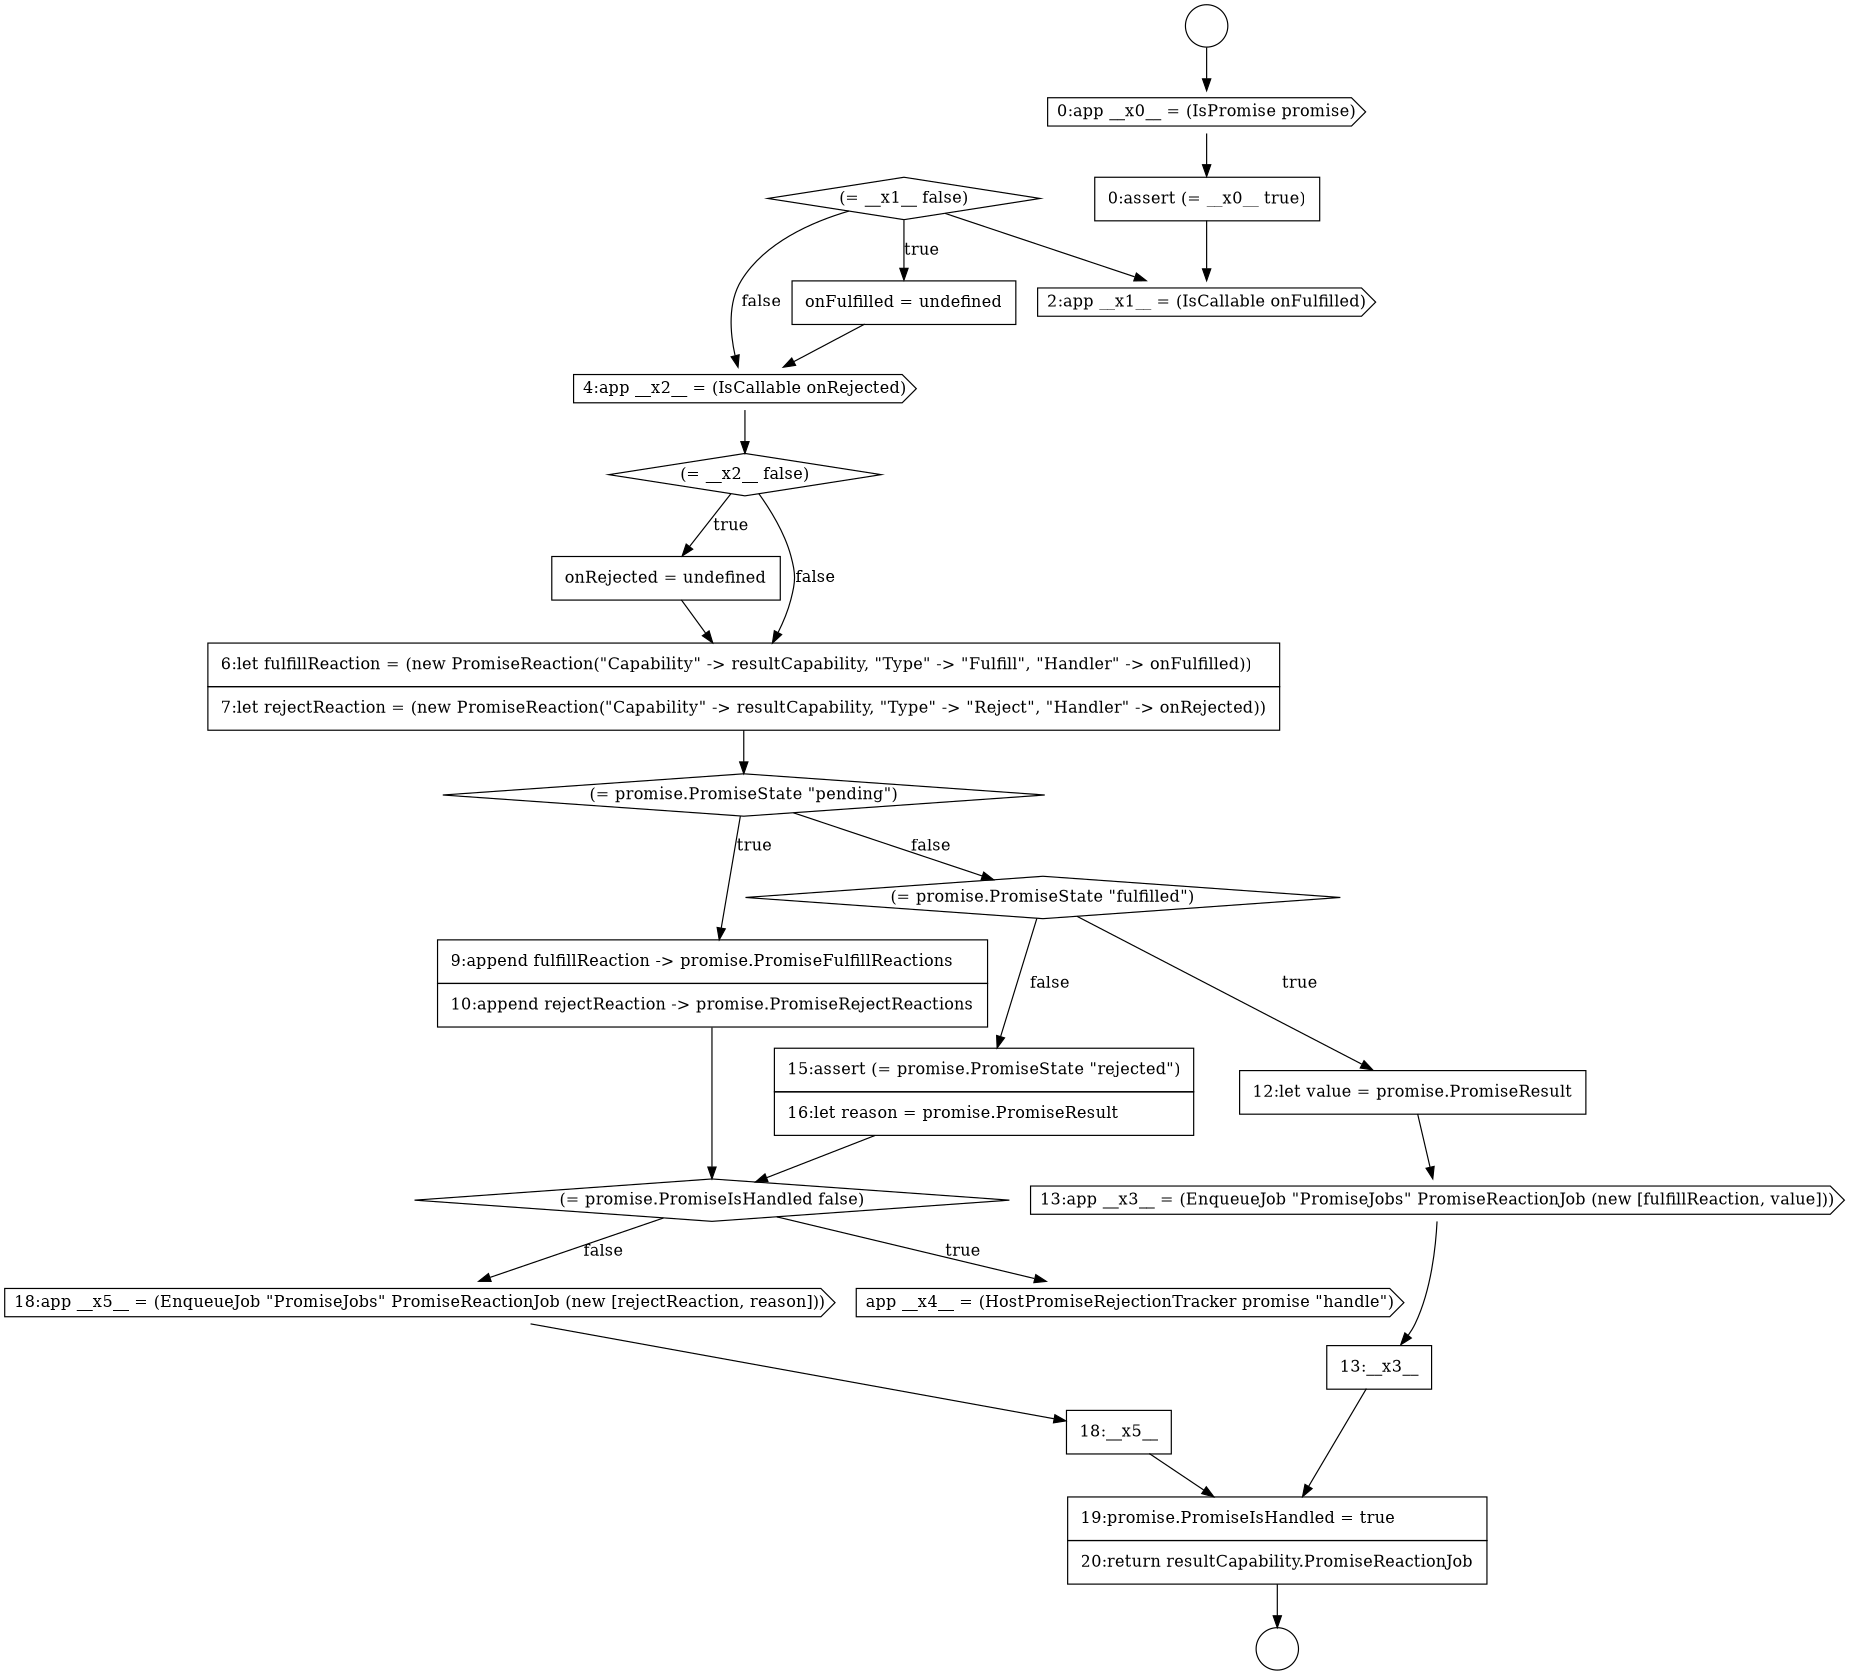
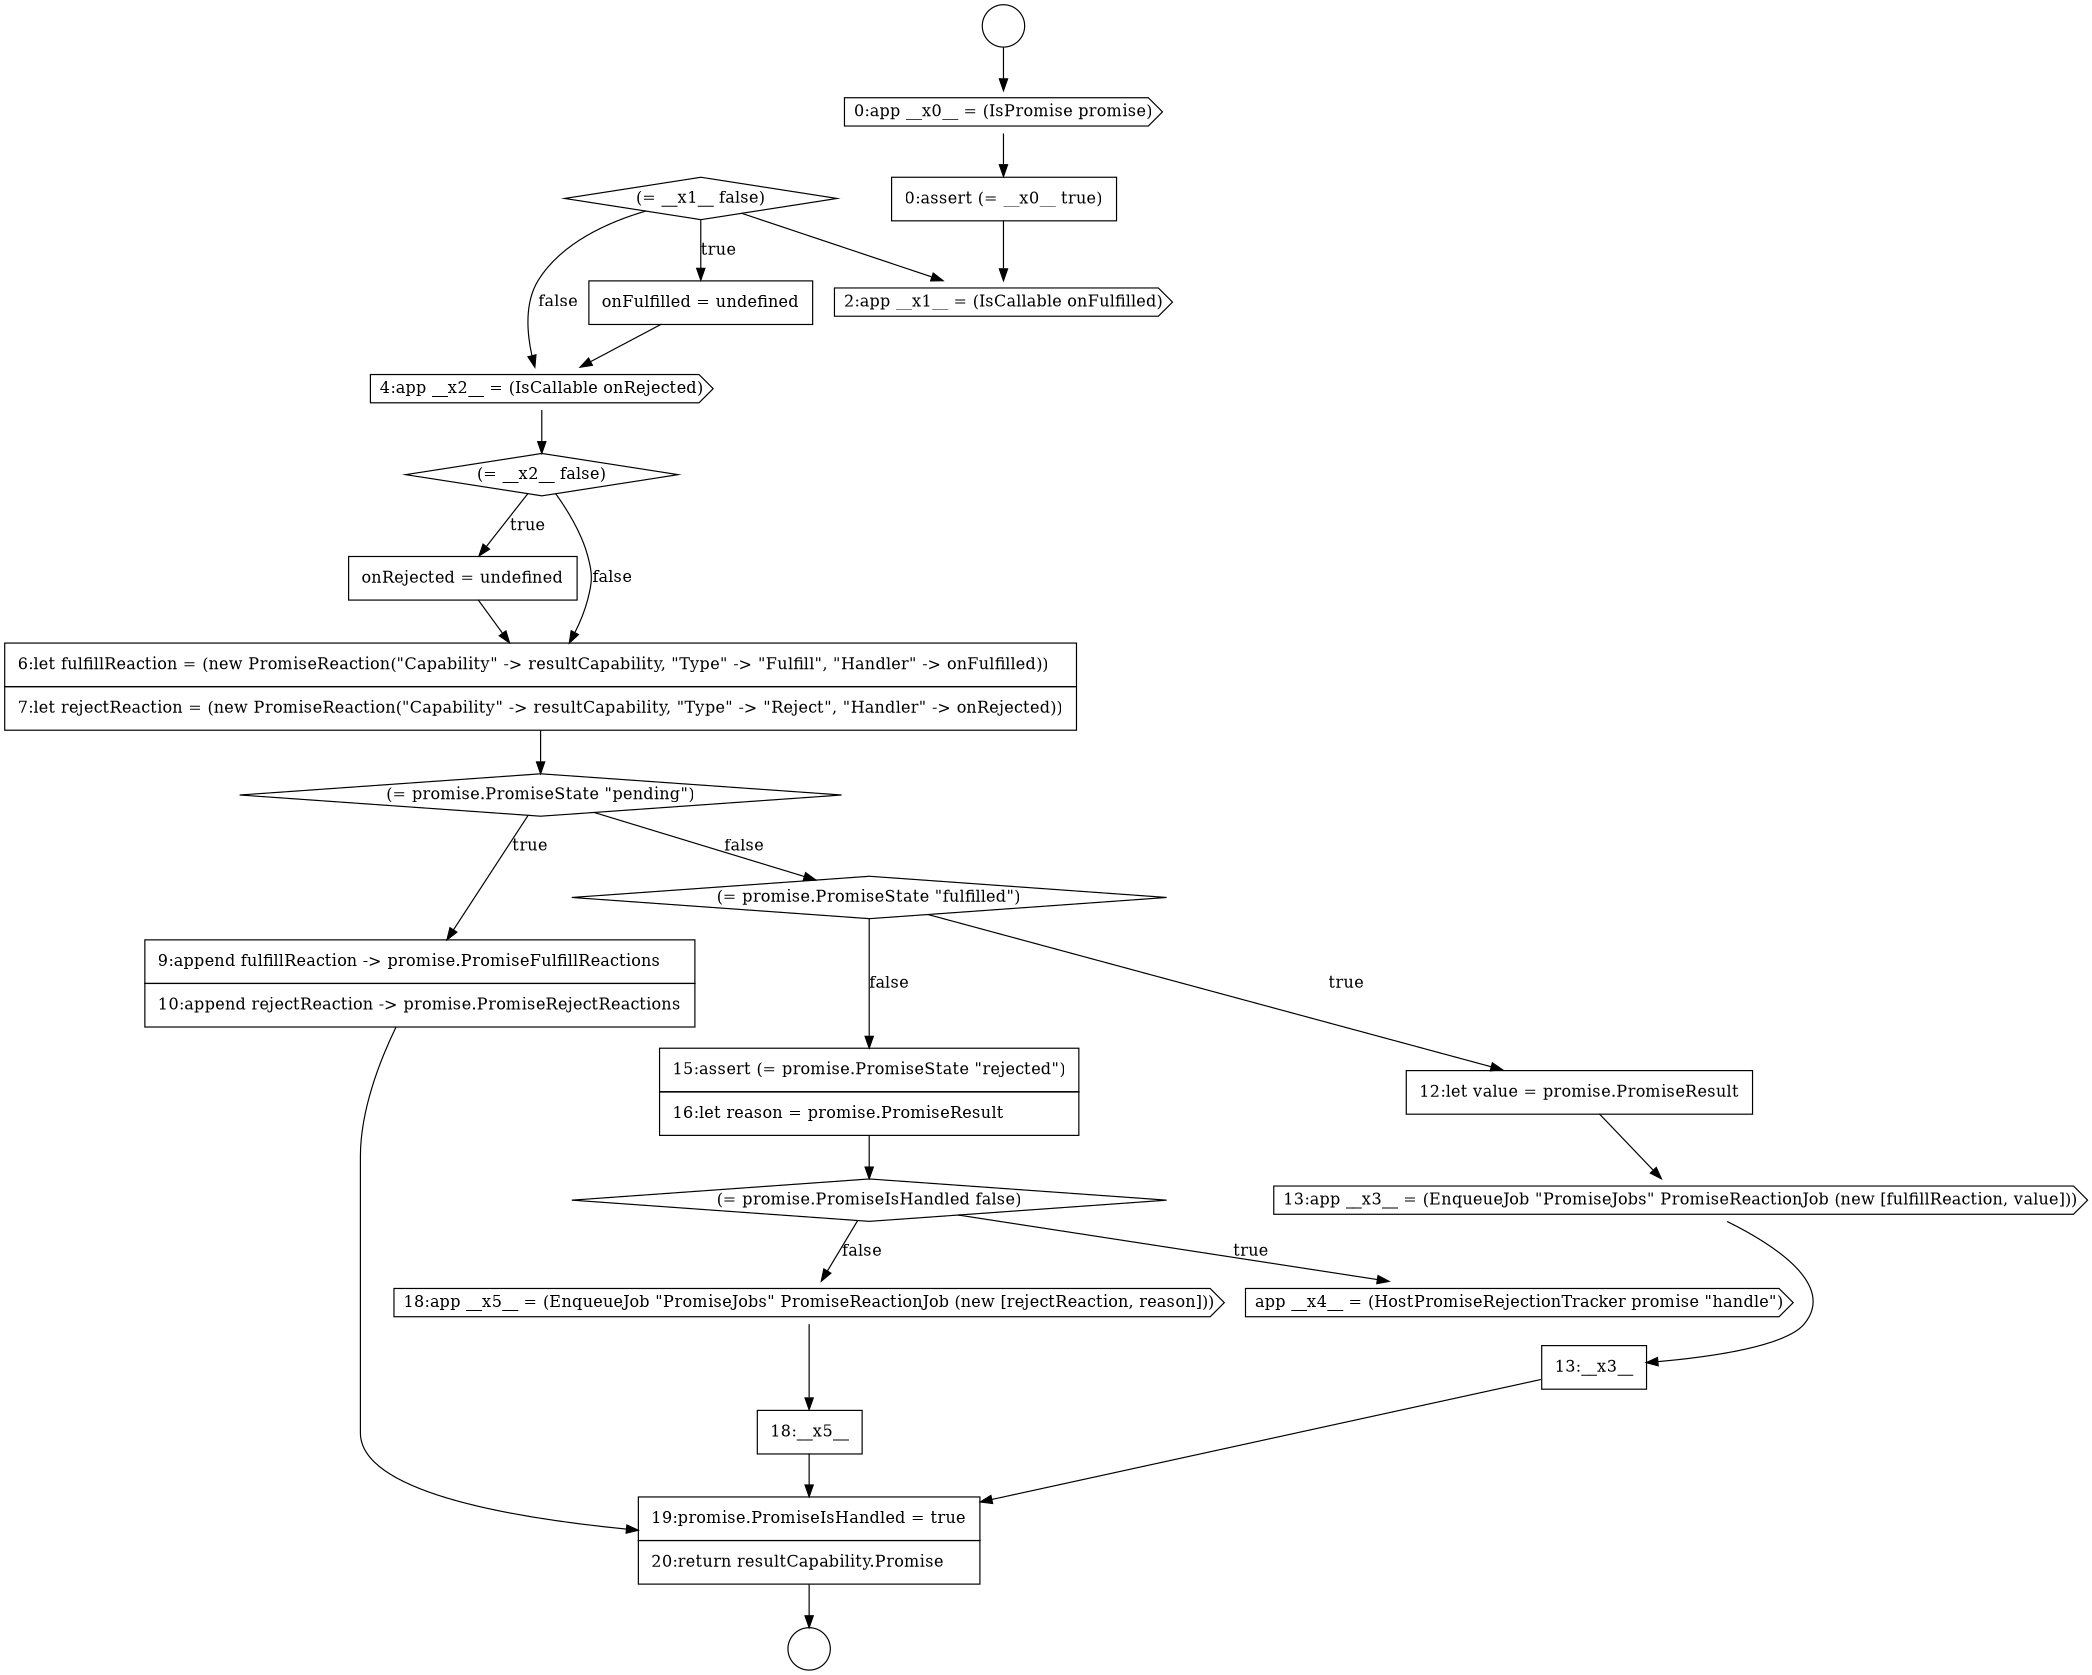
  digraph {
    node [color=black fillcolor=white shape=none style=filled]
    edge [color=black]
    n1 [label=<<font color="black">     <table border="0" cellborder="1" cellspacing="0" cellpadding="10">       <tr><td align="left">onRejected = undefined</td></tr>     </table>   </font>> margin=0]
    n2 [label=<<font color="black">     <table border="0" cellborder="1" cellspacing="0" cellpadding="10">       <tr><td align="left">6:let fulfillReaction = (new PromiseReaction(&quot;Capability&quot; -&gt; resultCapability, &quot;Type&quot; -&gt; &quot;Fulfill&quot;, &quot;Handler&quot; -&gt; onFulfilled))</td></tr>       <tr><td align="left">7:let rejectReaction = (new PromiseReaction(&quot;Capability&quot; -&gt; resultCapability, &quot;Type&quot; -&gt; &quot;Reject&quot;, &quot;Handler&quot; -&gt; onRejected))</td></tr>     </table>   </font>> margin=0]
    n3 [label=<<font color="black">(= promise.PromiseState &quot;pending&quot;)</font>> shape=diamond]
    n4 [label=<<font color="black">app __x4__ = (HostPromiseRejectionTracker promise &quot;handle&quot;)</font>> shape=cds]
    n5 [label=<<font color="black">     <table border="0" cellborder="1" cellspacing="0" cellpadding="10">       <tr><td align="left">9:append fulfillReaction -&gt; promise.PromiseFulfillReactions</td></tr>       <tr><td align="left">10:append rejectReaction -&gt; promise.PromiseRejectReactions</td></tr>     </table>   </font>> margin=0]
-   n6 [label=<<font color="black">     <table border="0" cellborder="1" cellspacing="0" cellpadding="10">       <tr><td align="left">19:promise.PromiseIsHandled = true</td></tr>       <tr><td align="left">20:return resultCapability.PromiseReactionJob</td></tr>     </table>   </font>> margin=0]
+   n6 [label=<<font color="black">     <table border="0" cellborder="1" cellspacing="0" cellpadding="10">       <tr><td align="left">19:promise.PromiseIsHandled = true</td></tr>       <tr><td align="left">20:return resultCapability.Promise</td></tr>     </table>   </font>> margin=0]
    n7 [label=" " shape=circle]
    n8 [label=<<font color="black">(= __x2__ false)</font>> shape=diamond]
    n9 [label=<<font color="black">     <table border="0" cellborder="1" cellspacing="0" cellpadding="10">       <tr><td align="left">13:__x3__</td></tr>     </table>   </font>> margin=0]
    n10 [label=<<font color="black">(= promise.PromiseState &quot;fulfilled&quot;)</font>> shape=diamond]
    n11 [label=<<font color="black">     <table border="0" cellborder="1" cellspacing="0" cellpadding="10">       <tr><td align="left">12:let value = promise.PromiseResult</td></tr>     </table>   </font>> margin=0]
    n12 [label=<<font color="black">     <table border="0" cellborder="1" cellspacing="0" cellpadding="10">       <tr><td align="left">15:assert (= promise.PromiseState &quot;rejected&quot;)</td></tr>       <tr><td align="left">16:let reason = promise.PromiseResult</td></tr>     </table>   </font>> margin=0]
    n13 [label=<<font color="black">13:app __x3__ = (EnqueueJob &quot;PromiseJobs&quot; PromiseReactionJob (new [fulfillReaction, value]))</font>> shape=cds]
    n14 [label=<<font color="black">(= promise.PromiseIsHandled false)</font>> shape=diamond]
    n15 [label=<<font color="black">18:app __x5__ = (EnqueueJob &quot;PromiseJobs&quot; PromiseReactionJob (new [rejectReaction, reason]))</font>> shape=cds]
    n16 [label=<<font color="black">     <table border="0" cellborder="1" cellspacing="0" cellpadding="10">       <tr><td align="left">18:__x5__</td></tr>     </table>   </font>> margin=0]
    n17 [label=<<font color="black">0:app __x0__ = (IsPromise promise)</font>> shape=cds]
    n18 [label=<<font color="black">     <table border="0" cellborder="1" cellspacing="0" cellpadding="10">       <tr><td align="left">0:assert (= __x0__ true)</td></tr>     </table>   </font>> margin=0]
    n19 [label=<<font color="black">2:app __x1__ = (IsCallable onFulfilled)</font>> shape=cds]
    n20 [label=<<font color="black">(= __x1__ false)</font>> shape=diamond]
    n21 [label=<<font color="black">4:app __x2__ = (IsCallable onRejected)</font>> shape=cds]
    n22 [label=<<font color="black">     <table border="0" cellborder="1" cellspacing="0" cellpadding="10">       <tr><td align="left">onFulfilled = undefined</td></tr>     </table>   </font>> margin=0]
    n23 [label=" " shape=circle]
    n1 -> n2
    n2 -> n3
    n3 -> n5 [label=<<font color="black">true</font>>]
    n3 -> n10 [label=<<font color="black">false</font>>]
-   n5 -> n14
+   n5 -> n6
    n6 -> n7
    n8 -> n1 [label=<<font color="black">true</font>>]
    n8 -> n2 [label=<<font color="black">false</font>>]
    n9 -> n6
    n10 -> n11 [label=<<font color="black">true</font>>]
    n10 -> n12 [label=<<font color="black">false</font>>]
    n11 -> n13
    n12 -> n14
    n13 -> n9
    n14 -> n4 [label=<<font color="black">true</font>>]
    n14 -> n15 [label=<<font color="black">false</font>>]
    n15 -> n16
    n16 -> n6
    n17 -> n18
    n18 -> n19
    n20 -> n19
    n20 -> n21 [label=<<font color="black">false</font>>]
    n20 -> n22 [label=<<font color="black">true</font>>]
    n21 -> n8
    n22 -> n21
    n23 -> n17
  }
